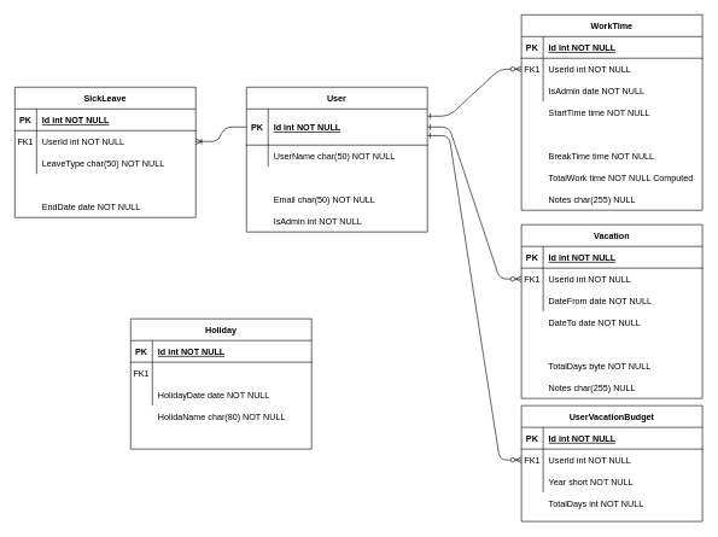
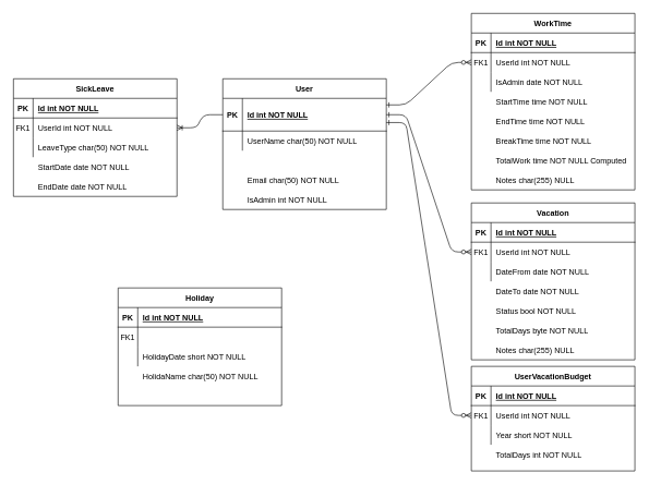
  <mxCell id="0" />
  <mxCell id="1" parent="0" />
  <mxCell id="2" value="" style="edgeStyle=entityRelationEdgeStyle;endArrow=ERzeroToMany;startArrow=ERone;endFill=1;startFill=0;" parent="1" target="9" edge="1"><mxGeometry width="100" height="100" relative="1" as="geometry"><mxPoint x="590" y="160" as="sourcePoint" /><mxPoint x="580" y="630" as="targetPoint" /></mxGeometry></mxCell>
  <mxCell id="3" value="" style="edgeStyle=entityRelationEdgeStyle;endArrow=ERzeroToMany;startArrow=ERone;endFill=1;startFill=0;entryX=0;entryY=0.5;entryDx=0;entryDy=0;" edge="1" parent="1" source="62" target="25"><mxGeometry width="100" height="100" relative="1" as="geometry"><mxPoint x="510" y="180" as="sourcePoint" /><mxPoint x="590" y="210" as="targetPoint" /></mxGeometry></mxCell>
  <mxCell id="4" value="" style="group" vertex="1" connectable="0" parent="1"><mxGeometry x="720" y="20" width="250" height="270" as="geometry" /></mxCell>
  <mxCell id="5" value="WorkTime" style="shape=table;startSize=30;container=1;collapsible=1;childLayout=tableLayout;fixedRows=1;rowLines=0;fontStyle=1;align=center;resizeLast=1;" parent="4" vertex="1"><mxGeometry width="250" height="270" as="geometry" /></mxCell>
  <mxCell id="6" value="" style="shape=partialRectangle;collapsible=0;dropTarget=0;pointerEvents=0;fillColor=none;points=[[0,0.5],[1,0.5]];portConstraint=eastwest;top=0;left=0;right=0;bottom=1;" parent="5" vertex="1"><mxGeometry y="30" width="250" height="30" as="geometry" /></mxCell>
  <mxCell id="7" value="PK" style="shape=partialRectangle;overflow=hidden;connectable=0;fillColor=none;top=0;left=0;bottom=0;right=0;fontStyle=1;" parent="6" vertex="1"><mxGeometry width="30" height="30" as="geometry" /></mxCell>
  <mxCell id="8" value="Id int NOT NULL " style="shape=partialRectangle;overflow=hidden;connectable=0;fillColor=none;top=0;left=0;bottom=0;right=0;align=left;spacingLeft=6;fontStyle=5;" parent="6" vertex="1"><mxGeometry x="30" width="220" height="30" as="geometry" /></mxCell>
  <mxCell id="9" value="" style="shape=partialRectangle;collapsible=0;dropTarget=0;pointerEvents=0;fillColor=none;points=[[0,0.5],[1,0.5]];portConstraint=eastwest;top=0;left=0;right=0;bottom=0;" parent="5" vertex="1"><mxGeometry y="60" width="250" height="30" as="geometry" /></mxCell>
  <mxCell id="10" value="FK1" style="shape=partialRectangle;overflow=hidden;connectable=0;fillColor=none;top=0;left=0;bottom=0;right=0;" parent="9" vertex="1"><mxGeometry width="30" height="30" as="geometry" /></mxCell>
  <mxCell id="11" value="UserId int NOT NULL" style="shape=partialRectangle;overflow=hidden;connectable=0;fillColor=none;top=0;left=0;bottom=0;right=0;align=left;spacingLeft=6;" parent="9" vertex="1"><mxGeometry x="30" width="220" height="30" as="geometry" /></mxCell>
  <mxCell id="12" value="" style="shape=partialRectangle;collapsible=0;dropTarget=0;pointerEvents=0;fillColor=none;points=[[0,0.5],[1,0.5]];portConstraint=eastwest;top=0;left=0;right=0;bottom=0;" parent="5" vertex="1"><mxGeometry y="90" width="250" height="30" as="geometry" /></mxCell>
  <mxCell id="13" value="" style="shape=partialRectangle;overflow=hidden;connectable=0;fillColor=none;top=0;left=0;bottom=0;right=0;" parent="12" vertex="1"><mxGeometry width="30" height="30" as="geometry" /></mxCell>
  <mxCell id="14" value="IsAdmin date NOT NULL" style="shape=partialRectangle;overflow=hidden;connectable=0;fillColor=none;top=0;left=0;bottom=0;right=0;align=left;spacingLeft=6;" parent="12" vertex="1"><mxGeometry x="30" width="220" height="30" as="geometry" /></mxCell>
  <mxCell id="15" value="StartTime time NOT NULL" style="shape=partialRectangle;overflow=hidden;connectable=0;fillColor=none;top=0;left=0;bottom=0;right=0;align=left;spacingLeft=6;" vertex="1" parent="4"><mxGeometry x="30" y="120" width="220" height="30" as="geometry" /></mxCell>
+ <mxCell id="16" value="EndTime time NOT NULL" style="shape=partialRectangle;overflow=hidden;connectable=0;fillColor=none;top=0;left=0;bottom=0;right=0;align=left;spacingLeft=6;" vertex="1" parent="4"><mxGeometry x="30" y="150" width="220" height="30" as="geometry" /></mxCell>
  <mxCell id="17" value="BreakTime time NOT NULL" style="shape=partialRectangle;overflow=hidden;connectable=0;fillColor=none;top=0;left=0;bottom=0;right=0;align=left;spacingLeft=6;" vertex="1" parent="4"><mxGeometry x="30" y="180" width="220" height="30" as="geometry" /></mxCell>
  <mxCell id="18" value="TotalWork time NOT NULL Computed" style="shape=partialRectangle;overflow=hidden;connectable=0;fillColor=none;top=0;left=0;bottom=0;right=0;align=left;spacingLeft=6;" vertex="1" parent="4"><mxGeometry x="30" y="210" width="220" height="30" as="geometry" /></mxCell>
  <mxCell id="19" value="Notes char(255) NULL" style="shape=partialRectangle;overflow=hidden;connectable=0;fillColor=none;top=0;left=0;bottom=0;right=0;align=left;spacingLeft=6;" vertex="1" parent="4"><mxGeometry x="30" y="240" width="220" height="30" as="geometry" /></mxCell>
  <mxCell id="20" value="" style="group" vertex="1" connectable="0" parent="1"><mxGeometry x="720" y="310" width="250" height="240" as="geometry" /></mxCell>
  <mxCell id="21" value="Vacation" style="shape=table;startSize=30;container=1;collapsible=1;childLayout=tableLayout;fixedRows=1;rowLines=0;fontStyle=1;align=center;resizeLast=1;" parent="20" vertex="1"><mxGeometry width="250" height="240" as="geometry" /></mxCell>
  <mxCell id="22" value="" style="shape=partialRectangle;collapsible=0;dropTarget=0;pointerEvents=0;fillColor=none;points=[[0,0.5],[1,0.5]];portConstraint=eastwest;top=0;left=0;right=0;bottom=1;" parent="21" vertex="1"><mxGeometry y="30" width="250" height="30" as="geometry" /></mxCell>
  <mxCell id="23" value="PK" style="shape=partialRectangle;overflow=hidden;connectable=0;fillColor=none;top=0;left=0;bottom=0;right=0;fontStyle=1;" parent="22" vertex="1"><mxGeometry width="30" height="30" as="geometry" /></mxCell>
  <mxCell id="24" value="Id int NOT NULL" style="shape=partialRectangle;overflow=hidden;connectable=0;fillColor=none;top=0;left=0;bottom=0;right=0;align=left;spacingLeft=6;fontStyle=5;" parent="22" vertex="1"><mxGeometry x="30" width="220" height="30" as="geometry" /></mxCell>
  <mxCell id="25" value="" style="shape=partialRectangle;collapsible=0;dropTarget=0;pointerEvents=0;fillColor=none;points=[[0,0.5],[1,0.5]];portConstraint=eastwest;top=0;left=0;right=0;bottom=0;" parent="21" vertex="1"><mxGeometry y="60" width="250" height="30" as="geometry" /></mxCell>
  <mxCell id="26" value="FK1" style="shape=partialRectangle;overflow=hidden;connectable=0;fillColor=none;top=0;left=0;bottom=0;right=0;" parent="25" vertex="1"><mxGeometry width="30" height="30" as="geometry" /></mxCell>
  <mxCell id="27" value="UserId int NOT NULL" style="shape=partialRectangle;overflow=hidden;connectable=0;fillColor=none;top=0;left=0;bottom=0;right=0;align=left;spacingLeft=6;" parent="25" vertex="1"><mxGeometry x="30" width="220" height="30" as="geometry" /></mxCell>
  <mxCell id="28" value="" style="shape=partialRectangle;collapsible=0;dropTarget=0;pointerEvents=0;fillColor=none;points=[[0,0.5],[1,0.5]];portConstraint=eastwest;top=0;left=0;right=0;bottom=0;" parent="21" vertex="1"><mxGeometry y="90" width="250" height="30" as="geometry" /></mxCell>
  <mxCell id="29" value="" style="shape=partialRectangle;overflow=hidden;connectable=0;fillColor=none;top=0;left=0;bottom=0;right=0;" parent="28" vertex="1"><mxGeometry width="30" height="30" as="geometry" /></mxCell>
  <mxCell id="30" value="DateFrom date NOT NULL" style="shape=partialRectangle;overflow=hidden;connectable=0;fillColor=none;top=0;left=0;bottom=0;right=0;align=left;spacingLeft=6;" parent="28" vertex="1"><mxGeometry x="30" width="220" height="30" as="geometry" /></mxCell>
  <mxCell id="31" value="DateTo date NOT NULL" style="shape=partialRectangle;overflow=hidden;connectable=0;fillColor=none;top=0;left=0;bottom=0;right=0;align=left;spacingLeft=6;" vertex="1" parent="20"><mxGeometry x="30" y="120" width="220" height="30" as="geometry" /></mxCell>
+ <mxCell id="32" value="Status bool NOT NULL" style="shape=partialRectangle;overflow=hidden;connectable=0;fillColor=none;top=0;left=0;bottom=0;right=0;align=left;spacingLeft=6;" vertex="1" parent="20"><mxGeometry x="30" y="150" width="220" height="30" as="geometry" /></mxCell>
  <mxCell id="33" value="TotalDays byte NOT NULL" style="shape=partialRectangle;overflow=hidden;connectable=0;fillColor=none;top=0;left=0;bottom=0;right=0;align=left;spacingLeft=6;" vertex="1" parent="20"><mxGeometry x="30" y="180" width="220" height="30" as="geometry" /></mxCell>
  <mxCell id="34" value="Notes char(255) NULL" style="shape=partialRectangle;overflow=hidden;connectable=0;fillColor=none;top=0;left=0;bottom=0;right=0;align=left;spacingLeft=6;" vertex="1" parent="20"><mxGeometry x="30" y="210" width="220" height="30" as="geometry" /></mxCell>
  <mxCell id="35" value="UserVacationBudget" style="shape=table;startSize=30;container=1;collapsible=1;childLayout=tableLayout;fixedRows=1;rowLines=0;fontStyle=1;align=center;resizeLast=1;" vertex="1" parent="1"><mxGeometry x="720" y="560" width="250" height="160" as="geometry" /></mxCell>
  <mxCell id="36" value="" style="shape=partialRectangle;collapsible=0;dropTarget=0;pointerEvents=0;fillColor=none;points=[[0,0.5],[1,0.5]];portConstraint=eastwest;top=0;left=0;right=0;bottom=1;" vertex="1" parent="35"><mxGeometry y="30" width="250" height="30" as="geometry" /></mxCell>
  <mxCell id="37" value="PK" style="shape=partialRectangle;overflow=hidden;connectable=0;fillColor=none;top=0;left=0;bottom=0;right=0;fontStyle=1;" vertex="1" parent="36"><mxGeometry width="30" height="30" as="geometry" /></mxCell>
  <mxCell id="38" value="Id int NOT NULL" style="shape=partialRectangle;overflow=hidden;connectable=0;fillColor=none;top=0;left=0;bottom=0;right=0;align=left;spacingLeft=6;fontStyle=5;" vertex="1" parent="36"><mxGeometry x="30" width="220" height="30" as="geometry" /></mxCell>
  <mxCell id="39" value="" style="shape=partialRectangle;collapsible=0;dropTarget=0;pointerEvents=0;fillColor=none;points=[[0,0.5],[1,0.5]];portConstraint=eastwest;top=0;left=0;right=0;bottom=0;" vertex="1" parent="35"><mxGeometry y="60" width="250" height="30" as="geometry" /></mxCell>
  <mxCell id="40" value="FK1" style="shape=partialRectangle;overflow=hidden;connectable=0;fillColor=none;top=0;left=0;bottom=0;right=0;" vertex="1" parent="39"><mxGeometry width="30" height="30" as="geometry" /></mxCell>
  <mxCell id="41" value="UserId int NOT NULL" style="shape=partialRectangle;overflow=hidden;connectable=0;fillColor=none;top=0;left=0;bottom=0;right=0;align=left;spacingLeft=6;" vertex="1" parent="39"><mxGeometry x="30" width="220" height="30" as="geometry" /></mxCell>
  <mxCell id="42" value="" style="shape=partialRectangle;collapsible=0;dropTarget=0;pointerEvents=0;fillColor=none;points=[[0,0.5],[1,0.5]];portConstraint=eastwest;top=0;left=0;right=0;bottom=0;" vertex="1" parent="35"><mxGeometry y="90" width="250" height="30" as="geometry" /></mxCell>
  <mxCell id="43" value="" style="shape=partialRectangle;overflow=hidden;connectable=0;fillColor=none;top=0;left=0;bottom=0;right=0;" vertex="1" parent="42"><mxGeometry width="30" height="30" as="geometry" /></mxCell>
  <mxCell id="44" value="Year short NOT NULL" style="shape=partialRectangle;overflow=hidden;connectable=0;fillColor=none;top=0;left=0;bottom=0;right=0;align=left;spacingLeft=6;" vertex="1" parent="42"><mxGeometry x="30" width="220" height="30" as="geometry" /></mxCell>
  <mxCell id="45" value="TotalDays int NOT NULL" style="shape=partialRectangle;overflow=hidden;connectable=0;fillColor=none;top=0;left=0;bottom=0;right=0;align=left;spacingLeft=6;" vertex="1" parent="1"><mxGeometry x="750" y="680" width="220" height="30" as="geometry" /></mxCell>
  <mxCell id="46" value="" style="edgeStyle=entityRelationEdgeStyle;endArrow=ERzeroToMany;startArrow=ERone;endFill=1;startFill=0;entryX=0;entryY=0.5;entryDx=0;entryDy=0;exitX=1;exitY=0.74;exitDx=0;exitDy=0;exitPerimeter=0;" edge="1" parent="1" source="62"><mxGeometry width="100" height="100" relative="1" as="geometry"><mxPoint x="510" y="190" as="sourcePoint" /><mxPoint x="720" y="635" as="targetPoint" /></mxGeometry></mxCell>
  <mxCell id="47" value="" style="group" vertex="1" connectable="0" parent="1"><mxGeometry x="20" y="120" width="250" height="240" as="geometry" /></mxCell>
  <mxCell id="48" value="SickLeave" style="shape=table;startSize=30;container=1;collapsible=1;childLayout=tableLayout;fixedRows=1;rowLines=0;fontStyle=1;align=center;resizeLast=1;" vertex="1" parent="47"><mxGeometry width="250" height="180" as="geometry" /></mxCell>
  <mxCell id="49" value="" style="shape=partialRectangle;collapsible=0;dropTarget=0;pointerEvents=0;fillColor=none;points=[[0,0.5],[1,0.5]];portConstraint=eastwest;top=0;left=0;right=0;bottom=1;" vertex="1" parent="48"><mxGeometry y="30" width="250" height="30" as="geometry" /></mxCell>
  <mxCell id="50" value="PK" style="shape=partialRectangle;overflow=hidden;connectable=0;fillColor=none;top=0;left=0;bottom=0;right=0;fontStyle=1;" vertex="1" parent="49"><mxGeometry width="30" height="30" as="geometry" /></mxCell>
  <mxCell id="51" value="Id int NOT NULL" style="shape=partialRectangle;overflow=hidden;connectable=0;fillColor=none;top=0;left=0;bottom=0;right=0;align=left;spacingLeft=6;fontStyle=5;" vertex="1" parent="49"><mxGeometry x="30" width="220" height="30" as="geometry" /></mxCell>
  <mxCell id="52" value="" style="shape=partialRectangle;collapsible=0;dropTarget=0;pointerEvents=0;fillColor=none;points=[[0,0.5],[1,0.5]];portConstraint=eastwest;top=0;left=0;right=0;bottom=0;" vertex="1" parent="48"><mxGeometry y="60" width="250" height="30" as="geometry" /></mxCell>
  <mxCell id="53" value="FK1" style="shape=partialRectangle;overflow=hidden;connectable=0;fillColor=none;top=0;left=0;bottom=0;right=0;" vertex="1" parent="52"><mxGeometry width="30" height="30" as="geometry" /></mxCell>
  <mxCell id="54" value="UserId int NOT NULL" style="shape=partialRectangle;overflow=hidden;connectable=0;fillColor=none;top=0;left=0;bottom=0;right=0;align=left;spacingLeft=6;" vertex="1" parent="52"><mxGeometry x="30" width="220" height="30" as="geometry" /></mxCell>
  <mxCell id="55" value="" style="shape=partialRectangle;collapsible=0;dropTarget=0;pointerEvents=0;fillColor=none;points=[[0,0.5],[1,0.5]];portConstraint=eastwest;top=0;left=0;right=0;bottom=0;" vertex="1" parent="48"><mxGeometry y="90" width="250" height="30" as="geometry" /></mxCell>
  <mxCell id="56" value="" style="shape=partialRectangle;overflow=hidden;connectable=0;fillColor=none;top=0;left=0;bottom=0;right=0;" vertex="1" parent="55"><mxGeometry width="30" height="30" as="geometry" /></mxCell>
  <mxCell id="57" value="LeaveType char(50) NOT NULL" style="shape=partialRectangle;overflow=hidden;connectable=0;fillColor=none;top=0;left=0;bottom=0;right=0;align=left;spacingLeft=6;" vertex="1" parent="55"><mxGeometry x="30" width="220" height="30" as="geometry" /></mxCell>
+ <mxCell id="58" value="StartDate date NOT NULL" style="shape=partialRectangle;overflow=hidden;connectable=0;fillColor=none;top=0;left=0;bottom=0;right=0;align=left;spacingLeft=6;" vertex="1" parent="47"><mxGeometry x="30" y="120" width="220" height="30" as="geometry" /></mxCell>
  <mxCell id="59" value="EndDate date NOT NULL" style="shape=partialRectangle;overflow=hidden;connectable=0;fillColor=none;top=0;left=0;bottom=0;right=0;align=left;spacingLeft=6;" vertex="1" parent="47"><mxGeometry x="30" y="150" width="220" height="30" as="geometry" /></mxCell>
  <mxCell id="60" value="" style="group" vertex="1" connectable="0" parent="1"><mxGeometry x="340" y="120" width="250" height="200" as="geometry" /></mxCell>
  <mxCell id="61" value="User" style="shape=table;startSize=30;container=1;collapsible=1;childLayout=tableLayout;fixedRows=1;rowLines=0;fontStyle=1;align=center;resizeLast=1;" parent="60" vertex="1"><mxGeometry width="250" height="200" as="geometry" /></mxCell>
  <mxCell id="62" value="" style="shape=partialRectangle;collapsible=0;dropTarget=0;pointerEvents=0;fillColor=none;points=[[0,0.5],[1,0.5]];portConstraint=eastwest;top=0;left=0;right=0;bottom=1;" parent="61" vertex="1"><mxGeometry y="30" width="250" height="50" as="geometry" /></mxCell>
  <mxCell id="63" value="PK" style="shape=partialRectangle;overflow=hidden;connectable=0;fillColor=none;top=0;left=0;bottom=0;right=0;fontStyle=1;" parent="62" vertex="1"><mxGeometry width="30" height="50" as="geometry" /></mxCell>
  <mxCell id="64" value="Id int NOT NULL " style="shape=partialRectangle;overflow=hidden;connectable=0;fillColor=none;top=0;left=0;bottom=0;right=0;align=left;spacingLeft=6;fontStyle=5;" parent="62" vertex="1"><mxGeometry x="30" width="220" height="50" as="geometry" /></mxCell>
  <mxCell id="65" value="" style="shape=partialRectangle;collapsible=0;dropTarget=0;pointerEvents=0;fillColor=none;points=[[0,0.5],[1,0.5]];portConstraint=eastwest;top=0;left=0;right=0;bottom=0;" parent="61" vertex="1"><mxGeometry y="80" width="250" height="30" as="geometry" /></mxCell>
  <mxCell id="66" value="" style="shape=partialRectangle;overflow=hidden;connectable=0;fillColor=none;top=0;left=0;bottom=0;right=0;" parent="65" vertex="1"><mxGeometry width="30" height="30" as="geometry" /></mxCell>
  <mxCell id="67" value="UserName char(50) NOT NULL" style="shape=partialRectangle;overflow=hidden;connectable=0;fillColor=none;top=0;left=0;bottom=0;right=0;align=left;spacingLeft=6;" parent="65" vertex="1"><mxGeometry x="30" width="220" height="30" as="geometry" /></mxCell>
  <mxCell id="68" value="Email char(50) NOT NULL" style="shape=partialRectangle;overflow=hidden;connectable=0;fillColor=none;top=0;left=0;bottom=0;right=0;align=left;spacingLeft=6;" vertex="1" parent="60"><mxGeometry x="30" y="140" width="220" height="30" as="geometry" /></mxCell>
  <mxCell id="69" value="IsAdmin int NOT NULL" style="shape=partialRectangle;overflow=hidden;connectable=0;fillColor=none;top=0;left=0;bottom=0;right=0;align=left;spacingLeft=6;" vertex="1" parent="60"><mxGeometry x="30" y="170" width="220" height="30" as="geometry" /></mxCell>
  <mxCell id="70" value="" style="edgeStyle=entityRelationEdgeStyle;fontSize=12;html=1;endArrow=ERoneToMany;exitX=0;exitY=0.5;exitDx=0;exitDy=0;" edge="1" parent="1" source="62" target="52"><mxGeometry width="100" height="100" relative="1" as="geometry"><mxPoint x="520" y="390" as="sourcePoint" /><mxPoint x="620" y="290" as="targetPoint" /></mxGeometry></mxCell>
  <mxCell id="71" value="" style="group" vertex="1" connectable="0" parent="1"><mxGeometry x="180" y="440" width="250" height="240" as="geometry" /></mxCell>
  <mxCell id="72" value="Holiday" style="shape=table;startSize=30;container=1;collapsible=1;childLayout=tableLayout;fixedRows=1;rowLines=0;fontStyle=1;align=center;resizeLast=1;" vertex="1" parent="71"><mxGeometry width="250" height="180" as="geometry" /></mxCell>
  <mxCell id="73" value="" style="shape=partialRectangle;collapsible=0;dropTarget=0;pointerEvents=0;fillColor=none;points=[[0,0.5],[1,0.5]];portConstraint=eastwest;top=0;left=0;right=0;bottom=1;" vertex="1" parent="72"><mxGeometry y="30" width="250" height="30" as="geometry" /></mxCell>
  <mxCell id="74" value="PK" style="shape=partialRectangle;overflow=hidden;connectable=0;fillColor=none;top=0;left=0;bottom=0;right=0;fontStyle=1;" vertex="1" parent="73"><mxGeometry width="30" height="30" as="geometry" /></mxCell>
  <mxCell id="75" value="Id int NOT NULL" style="shape=partialRectangle;overflow=hidden;connectable=0;fillColor=none;top=0;left=0;bottom=0;right=0;align=left;spacingLeft=6;fontStyle=5;" vertex="1" parent="73"><mxGeometry x="30" width="220" height="30" as="geometry" /></mxCell>
  <mxCell id="76" value="" style="shape=partialRectangle;collapsible=0;dropTarget=0;pointerEvents=0;fillColor=none;points=[[0,0.5],[1,0.5]];portConstraint=eastwest;top=0;left=0;right=0;bottom=0;" vertex="1" parent="72"><mxGeometry y="60" width="250" height="30" as="geometry" /></mxCell>
  <mxCell id="77" value="FK1" style="shape=partialRectangle;overflow=hidden;connectable=0;fillColor=none;top=0;left=0;bottom=0;right=0;" vertex="1" parent="76"><mxGeometry width="30" height="30" as="geometry" /></mxCell>
  <mxCell id="78" value="" style="shape=partialRectangle;overflow=hidden;connectable=0;fillColor=none;top=0;left=0;bottom=0;right=0;align=left;spacingLeft=6;" vertex="1" parent="76"><mxGeometry x="30" width="220" height="30" as="geometry" /></mxCell>
  <mxCell id="79" value="" style="shape=partialRectangle;collapsible=0;dropTarget=0;pointerEvents=0;fillColor=none;points=[[0,0.5],[1,0.5]];portConstraint=eastwest;top=0;left=0;right=0;bottom=0;" vertex="1" parent="72"><mxGeometry y="90" width="250" height="30" as="geometry" /></mxCell>
  <mxCell id="80" value="" style="shape=partialRectangle;overflow=hidden;connectable=0;fillColor=none;top=0;left=0;bottom=0;right=0;" vertex="1" parent="79"><mxGeometry width="30" height="30" as="geometry" /></mxCell>
- <mxCell id="81" value="HolidayDate date NOT NULL" style="shape=partialRectangle;overflow=hidden;connectable=0;fillColor=none;top=0;left=0;bottom=0;right=0;align=left;spacingLeft=6;" vertex="1" parent="79"><mxGeometry x="30" width="220" height="30" as="geometry" /></mxCell>
- <mxCell id="82" value="HolidaName char(80) NOT NULL" style="shape=partialRectangle;overflow=hidden;connectable=0;fillColor=none;top=0;left=0;bottom=0;right=0;align=left;spacingLeft=6;" vertex="1" parent="71"><mxGeometry x="30" y="120" width="220" height="30" as="geometry" /></mxCell>
+ <mxCell id="81" value="HolidayDate short NOT NULL" style="shape=partialRectangle;overflow=hidden;connectable=0;fillColor=none;top=0;left=0;bottom=0;right=0;align=left;spacingLeft=6;" vertex="1" parent="79"><mxGeometry x="30" width="220" height="30" as="geometry" /></mxCell>
+ <mxCell id="82" value="HolidaName char(50) NOT NULL" style="shape=partialRectangle;overflow=hidden;connectable=0;fillColor=none;top=0;left=0;bottom=0;right=0;align=left;spacingLeft=6;" vertex="1" parent="71"><mxGeometry x="30" y="120" width="220" height="30" as="geometry" /></mxCell>
